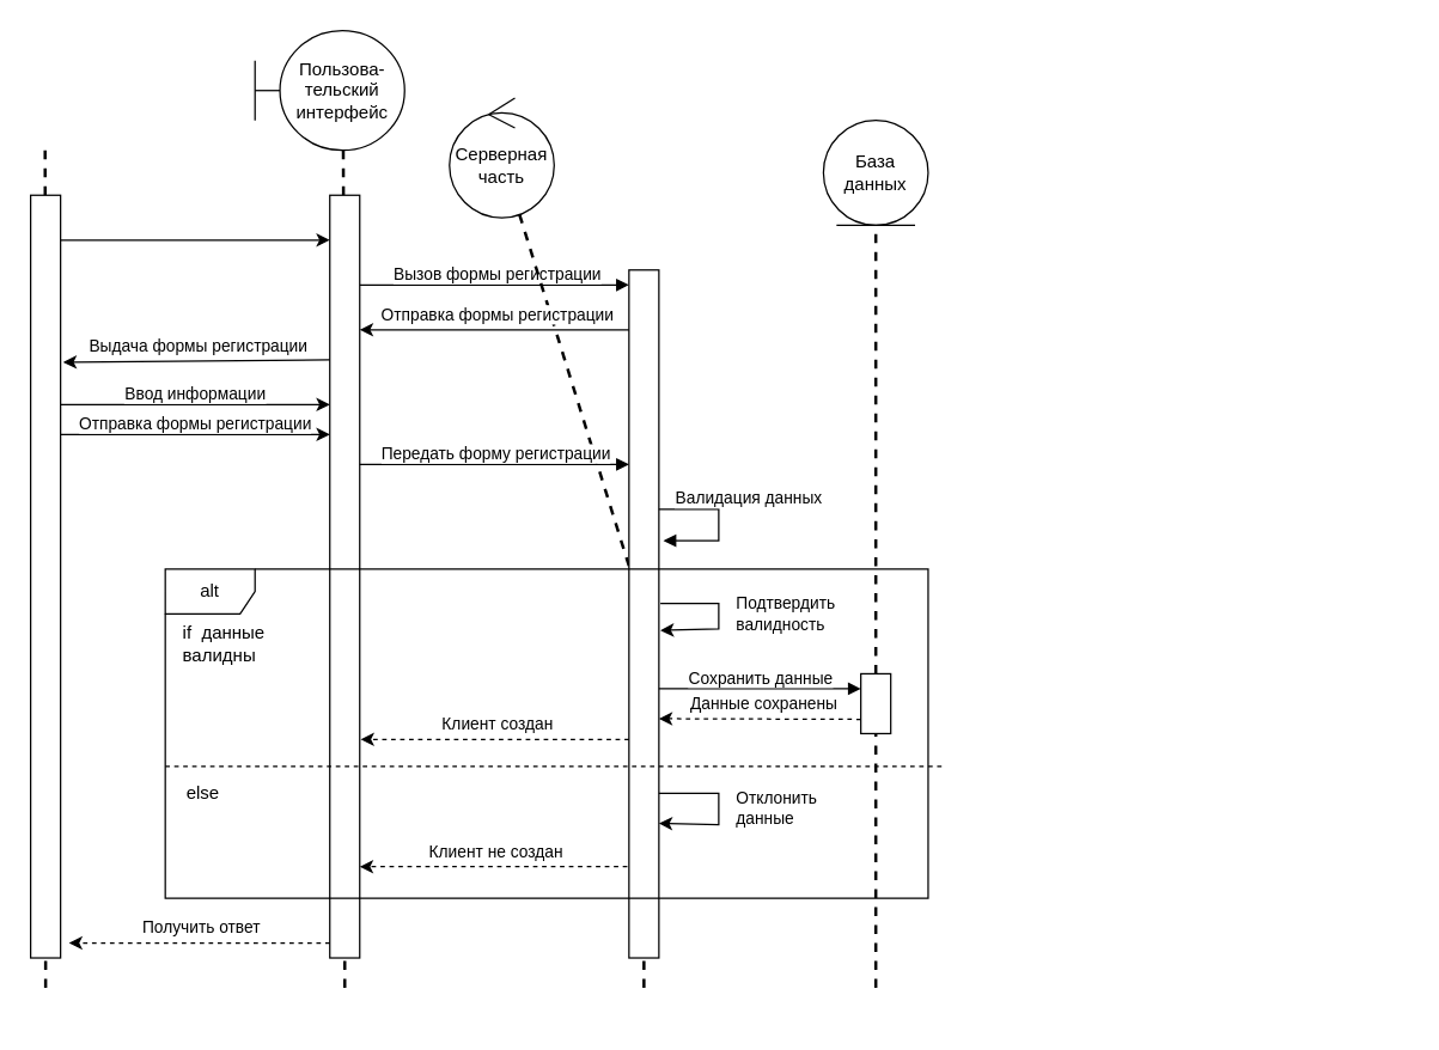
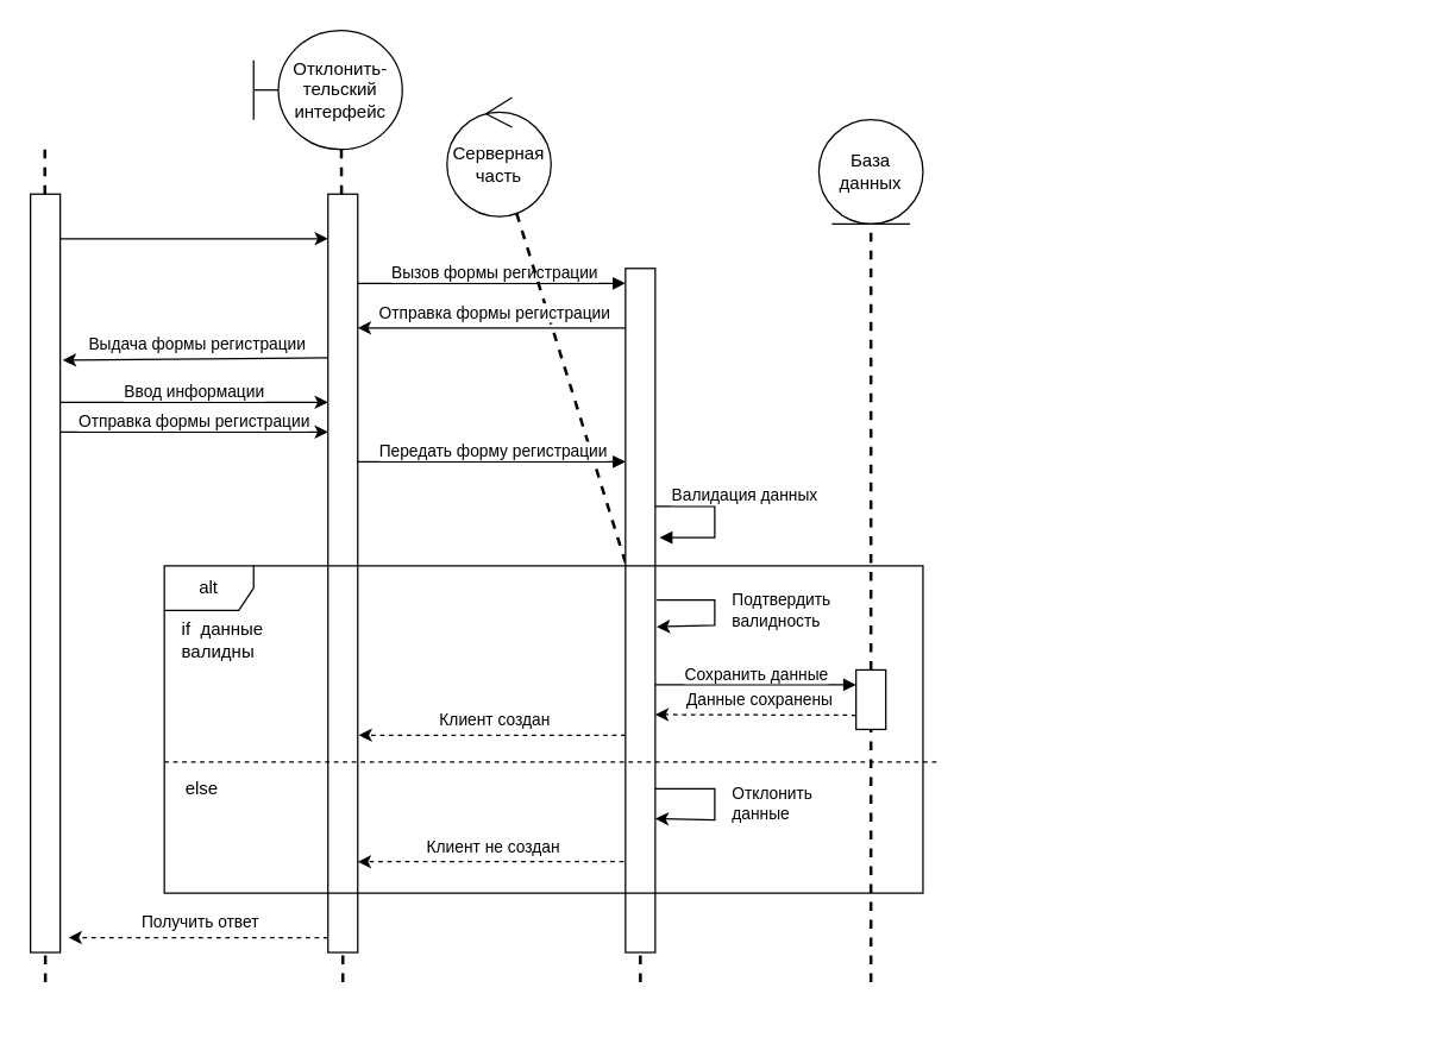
  <mxCell id="0" />
  <mxCell id="1" parent="0" />
- <mxCell id="2" value="Пользова-&lt;br&gt;тельский интерфейс" style="shape=umlBoundary;whiteSpace=wrap;html=1;" parent="1" vertex="1"><mxGeometry x="170" y="20" width="100" height="80" as="geometry" /></mxCell>
+ <mxCell id="2" value="Отклонить-&lt;br&gt;тельский интерфейс" style="shape=umlBoundary;whiteSpace=wrap;html=1;" parent="1" vertex="1"><mxGeometry x="170" y="20" width="100" height="80" as="geometry" /></mxCell>
  <mxCell id="3" value="База данных" style="ellipse;shape=umlEntity;whiteSpace=wrap;html=1;" parent="1" vertex="1"><mxGeometry x="550" y="80" width="70" height="70" as="geometry" /></mxCell>
  <mxCell id="4" value="" style="endArrow=none;dashed=1;html=1;strokeWidth=2;rounded=0;startArrow=none;" parent="1" source="13" edge="1"><mxGeometry width="50" height="50" relative="1" as="geometry"><mxPoint x="229.34" y="1180" as="sourcePoint" /><mxPoint x="229" y="100" as="targetPoint" /></mxGeometry></mxCell>
  <mxCell id="5" value="" style="endArrow=none;dashed=1;html=1;strokeWidth=2;rounded=0;startArrow=none;" parent="1" source="16" target="3" edge="1"><mxGeometry width="50" height="50" relative="1" as="geometry"><mxPoint x="739.84" y="1180" as="sourcePoint" /><mxPoint x="739.5" y="100" as="targetPoint" /></mxGeometry></mxCell>
  <mxCell id="6" value="" style="endArrow=none;dashed=1;html=1;strokeWidth=2;rounded=0;startArrow=none;" parent="1" source="11" edge="1"><mxGeometry width="50" height="50" relative="1" as="geometry"><mxPoint x="30" y="1180" as="sourcePoint" /><mxPoint x="29.66" y="100" as="targetPoint" /></mxGeometry></mxCell>
  <mxCell id="7" value="" style="endArrow=classic;endFill=1;html=1;edgeStyle=orthogonalEdgeStyle;align=left;verticalAlign=top;rounded=0;" parent="1" source="11" target="13" edge="1"><mxGeometry x="-1" relative="1" as="geometry"><mxPoint x="40" y="180" as="sourcePoint" /><mxPoint x="210" y="200" as="targetPoint" /><Array as="points"><mxPoint x="130" y="160" /><mxPoint x="130" y="160" /></Array></mxGeometry></mxCell>
  <mxCell id="8" style="edgeStyle=orthogonalEdgeStyle;rounded=0;orthogonalLoop=1;jettySize=auto;html=1;" parent="1" edge="1"><mxGeometry relative="1" as="geometry"><mxPoint x="940" y="680" as="targetPoint" /></mxGeometry></mxCell>
  <mxCell id="9" value="Вызов формы регистрации" style="endArrow=block;endFill=1;html=1;edgeStyle=orthogonalEdgeStyle;align=center;verticalAlign=top;rounded=0;" parent="1" source="13" edge="1"><mxGeometry x="0.017" y="20" relative="1" as="geometry"><mxPoint x="230" y="210" as="sourcePoint" /><mxPoint x="420" y="190" as="targetPoint" /><Array as="points"><mxPoint x="340" y="190" /><mxPoint x="340" y="190" /></Array><mxPoint as="offset" /></mxGeometry></mxCell>
  <mxCell id="10" value="" style="endArrow=none;dashed=1;html=1;strokeWidth=2;rounded=0;startArrow=none;" parent="1" source="14" target="18" edge="1"><mxGeometry width="50" height="50" relative="1" as="geometry"><mxPoint x="485.84" y="1180" as="sourcePoint" /><mxPoint x="486" y="100" as="targetPoint" /></mxGeometry></mxCell>
  <mxCell id="11" value="" style="rounded=0;whiteSpace=wrap;html=1;" parent="1" vertex="1"><mxGeometry x="20" y="130" width="20" height="510" as="geometry" /></mxCell>
  <mxCell id="12" value="" style="endArrow=none;dashed=1;html=1;strokeWidth=2;rounded=0;startArrow=none;" parent="1" target="11" edge="1"><mxGeometry width="50" height="50" relative="1" as="geometry"><mxPoint x="30" y="660" as="sourcePoint" /><mxPoint x="29.66" y="100" as="targetPoint" /></mxGeometry></mxCell>
  <mxCell id="13" value="" style="rounded=0;whiteSpace=wrap;html=1;" parent="1" vertex="1"><mxGeometry x="220" y="130" width="20" height="510" as="geometry" /></mxCell>
  <mxCell id="14" value="" style="rounded=0;whiteSpace=wrap;html=1;" parent="1" vertex="1"><mxGeometry x="420" y="180" width="20" height="460" as="geometry" /></mxCell>
  <mxCell id="15" value="" style="endArrow=none;dashed=1;html=1;strokeWidth=2;rounded=0;startArrow=none;" parent="1" target="14" edge="1"><mxGeometry width="50" height="50" relative="1" as="geometry"><mxPoint x="430" y="660" as="sourcePoint" /><mxPoint x="485.95" y="700" as="targetPoint" /></mxGeometry></mxCell>
  <mxCell id="16" value="" style="rounded=0;whiteSpace=wrap;html=1;" parent="1" vertex="1"><mxGeometry x="575" y="450" width="20" height="40" as="geometry" /></mxCell>
  <mxCell id="17" value="" style="endArrow=none;dashed=1;html=1;strokeWidth=2;rounded=0;startArrow=none;" parent="1" target="16" edge="1"><mxGeometry width="50" height="50" relative="1" as="geometry"><mxPoint x="585" y="660" as="sourcePoint" /><mxPoint x="739.5" y="100" as="targetPoint" /></mxGeometry></mxCell>
  <mxCell id="18" value="Серверная часть" style="ellipse;shape=umlControl;whiteSpace=wrap;html=1;" parent="1" vertex="1"><mxGeometry x="300" y="65" width="70" height="80" as="geometry" /></mxCell>
  <mxCell id="19" value="Отправка формы регистрации" style="rounded=0;orthogonalLoop=1;jettySize=auto;html=1;" parent="1" edge="1"><mxGeometry x="-0.02" y="-10" relative="1" as="geometry"><mxPoint x="420" y="220" as="sourcePoint" /><mxPoint x="240" y="220" as="targetPoint" /><mxPoint as="offset" /></mxGeometry></mxCell>
  <mxCell id="20" value="Выдача формы регистрации" style="rounded=0;orthogonalLoop=1;jettySize=auto;html=1;entryX=1.087;entryY=0.219;entryDx=0;entryDy=0;entryPerimeter=0;" parent="1" target="11" edge="1"><mxGeometry x="-0.016" y="-10" relative="1" as="geometry"><mxPoint x="220" y="240" as="sourcePoint" /><mxPoint x="250" y="230" as="targetPoint" /><mxPoint as="offset" /></mxGeometry></mxCell>
  <mxCell id="21" value="Ввод информации" style="endArrow=classic;endFill=1;html=1;edgeStyle=orthogonalEdgeStyle;align=center;verticalAlign=top;rounded=0;" parent="1" edge="1"><mxGeometry y="20" relative="1" as="geometry"><mxPoint x="40" y="270" as="sourcePoint" /><mxPoint x="220" y="270" as="targetPoint" /><Array as="points"><mxPoint x="130" y="270" /><mxPoint x="130" y="270" /></Array><mxPoint as="offset" /></mxGeometry></mxCell>
  <mxCell id="22" value="Отправка формы регистрации" style="endArrow=classic;endFill=1;html=1;edgeStyle=orthogonalEdgeStyle;align=center;verticalAlign=top;rounded=0;" parent="1" edge="1"><mxGeometry y="20" relative="1" as="geometry"><mxPoint x="40" y="290" as="sourcePoint" /><mxPoint x="220" y="290" as="targetPoint" /><Array as="points"><mxPoint x="130" y="290" /><mxPoint x="130" y="290" /></Array><mxPoint as="offset" /></mxGeometry></mxCell>
  <mxCell id="23" value="Передать форму регистрации" style="endArrow=block;endFill=1;html=1;edgeStyle=orthogonalEdgeStyle;align=center;verticalAlign=top;rounded=0;" parent="1" edge="1"><mxGeometry x="0.006" y="20" relative="1" as="geometry"><mxPoint x="240" y="310" as="sourcePoint" /><mxPoint x="420" y="310" as="targetPoint" /><Array as="points"><mxPoint x="340" y="310" /><mxPoint x="340" y="310" /></Array><mxPoint as="offset" /></mxGeometry></mxCell>
  <mxCell id="24" value="Валидация данных" style="endArrow=block;endFill=1;html=1;edgeStyle=orthogonalEdgeStyle;align=center;verticalAlign=top;rounded=0;" parent="1" edge="1"><mxGeometry x="-0.183" y="28" relative="1" as="geometry"><mxPoint x="440" y="340" as="sourcePoint" /><mxPoint x="443" y="361" as="targetPoint" /><Array as="points"><mxPoint x="480" y="340" /><mxPoint x="480" y="361" /></Array><mxPoint x="-8" y="-20" as="offset" /></mxGeometry></mxCell>
  <mxCell id="25" value="Подтвердить&lt;br&gt;валидность" style="rounded=0;orthogonalLoop=1;jettySize=auto;html=1;align=left;" parent="1" edge="1"><mxGeometry x="-0.027" y="10" relative="1" as="geometry"><mxPoint x="441" y="403" as="sourcePoint" /><mxPoint x="441" y="421" as="targetPoint" /><mxPoint as="offset" /><Array as="points"><mxPoint x="480" y="403" /><mxPoint x="480" y="420" /></Array></mxGeometry></mxCell>
  <mxCell id="26" value="Отклонить&lt;br&gt;данные" style="rounded=0;orthogonalLoop=1;jettySize=auto;html=1;align=left;" parent="1" edge="1"><mxGeometry x="-0.01" y="10" relative="1" as="geometry"><mxPoint x="440" y="530" as="sourcePoint" /><mxPoint x="440" y="550" as="targetPoint" /><mxPoint as="offset" /><Array as="points"><mxPoint x="480" y="530" /><mxPoint x="480" y="551" /></Array></mxGeometry></mxCell>
  <mxCell id="27" value="Клиент создан" style="rounded=0;orthogonalLoop=1;jettySize=auto;html=1;dashed=1;entryX=1.03;entryY=0.688;entryDx=0;entryDy=0;entryPerimeter=0;" parent="1" edge="1"><mxGeometry x="-0.024" y="-10" relative="1" as="geometry"><mxPoint x="420" y="494" as="sourcePoint" /><mxPoint x="240.6" y="493.88" as="targetPoint" /><mxPoint as="offset" /></mxGeometry></mxCell>
  <mxCell id="28" value="Клиент не создан" style="rounded=0;orthogonalLoop=1;jettySize=auto;html=1;dashed=1;exitX=-0.057;exitY=0.94;exitDx=0;exitDy=0;exitPerimeter=0;" parent="1" edge="1"><mxGeometry x="-0.018" y="-10" relative="1" as="geometry"><mxPoint x="418.86" y="579" as="sourcePoint" /><mxPoint x="240" y="579" as="targetPoint" /><mxPoint as="offset" /></mxGeometry></mxCell>
  <mxCell id="29" value="Сохранить данные" style="endArrow=block;endFill=1;html=1;align=center;verticalAlign=top;rounded=0;" parent="1" edge="1"><mxGeometry x="0.006" y="20" relative="1" as="geometry"><mxPoint x="440" y="460" as="sourcePoint" /><mxPoint x="575" y="460" as="targetPoint" /><mxPoint as="offset" /></mxGeometry></mxCell>
  <mxCell id="30" value="&amp;nbsp; &amp;nbsp;if&amp;nbsp; данные&lt;br&gt;&amp;nbsp; &amp;nbsp;валидны" style="text;html=1;align=left;verticalAlign=middle;resizable=0;points=[];autosize=1;strokeColor=none;fillColor=none;" parent="1" vertex="1"><mxGeometry x="110" y="410" width="90" height="40" as="geometry" /></mxCell>
  <mxCell id="31" value="else" style="text;html=1;align=center;verticalAlign=middle;resizable=0;points=[];autosize=1;strokeColor=none;fillColor=none;" parent="1" vertex="1"><mxGeometry x="110" y="515" width="50" height="30" as="geometry" /></mxCell>
  <mxCell id="32" value="" style="line;strokeWidth=1;fillColor=none;align=left;verticalAlign=middle;spacingTop=-1;spacingLeft=3;spacingRight=3;rotatable=0;labelPosition=right;points=[];portConstraint=eastwest;strokeColor=inherit;dashed=1;" parent="1" vertex="1"><mxGeometry x="110" y="508" width="520" height="8" as="geometry" /></mxCell>
  <mxCell id="33" value="alt" style="shape=umlFrame;whiteSpace=wrap;html=1;pointerEvents=0;" parent="1" vertex="1"><mxGeometry x="110" y="380" width="510" height="220" as="geometry" /></mxCell>
  <mxCell id="34" value="Получить ответ" style="rounded=0;orthogonalLoop=1;jettySize=auto;html=1;dashed=1;" parent="1" edge="1"><mxGeometry x="-0.018" y="-10" relative="1" as="geometry"><mxPoint x="220" y="630" as="sourcePoint" /><mxPoint x="45.57" y="630" as="targetPoint" /><mxPoint as="offset" /></mxGeometry></mxCell>
  <mxCell id="35" value="" style="endArrow=none;dashed=1;html=1;strokeWidth=2;rounded=0;startArrow=none;" parent="1" edge="1"><mxGeometry width="50" height="50" relative="1" as="geometry"><mxPoint x="230" y="660" as="sourcePoint" /><mxPoint x="230" y="640" as="targetPoint" /></mxGeometry></mxCell>
  <mxCell id="36" value="Данные сохранены" style="rounded=0;orthogonalLoop=1;jettySize=auto;html=1;dashed=1;" edge="1" parent="1"><mxGeometry x="-0.036" y="-10" relative="1" as="geometry"><mxPoint x="575" y="480.46" as="sourcePoint" /><mxPoint x="440" y="480" as="targetPoint" /><mxPoint as="offset" /></mxGeometry></mxCell>
